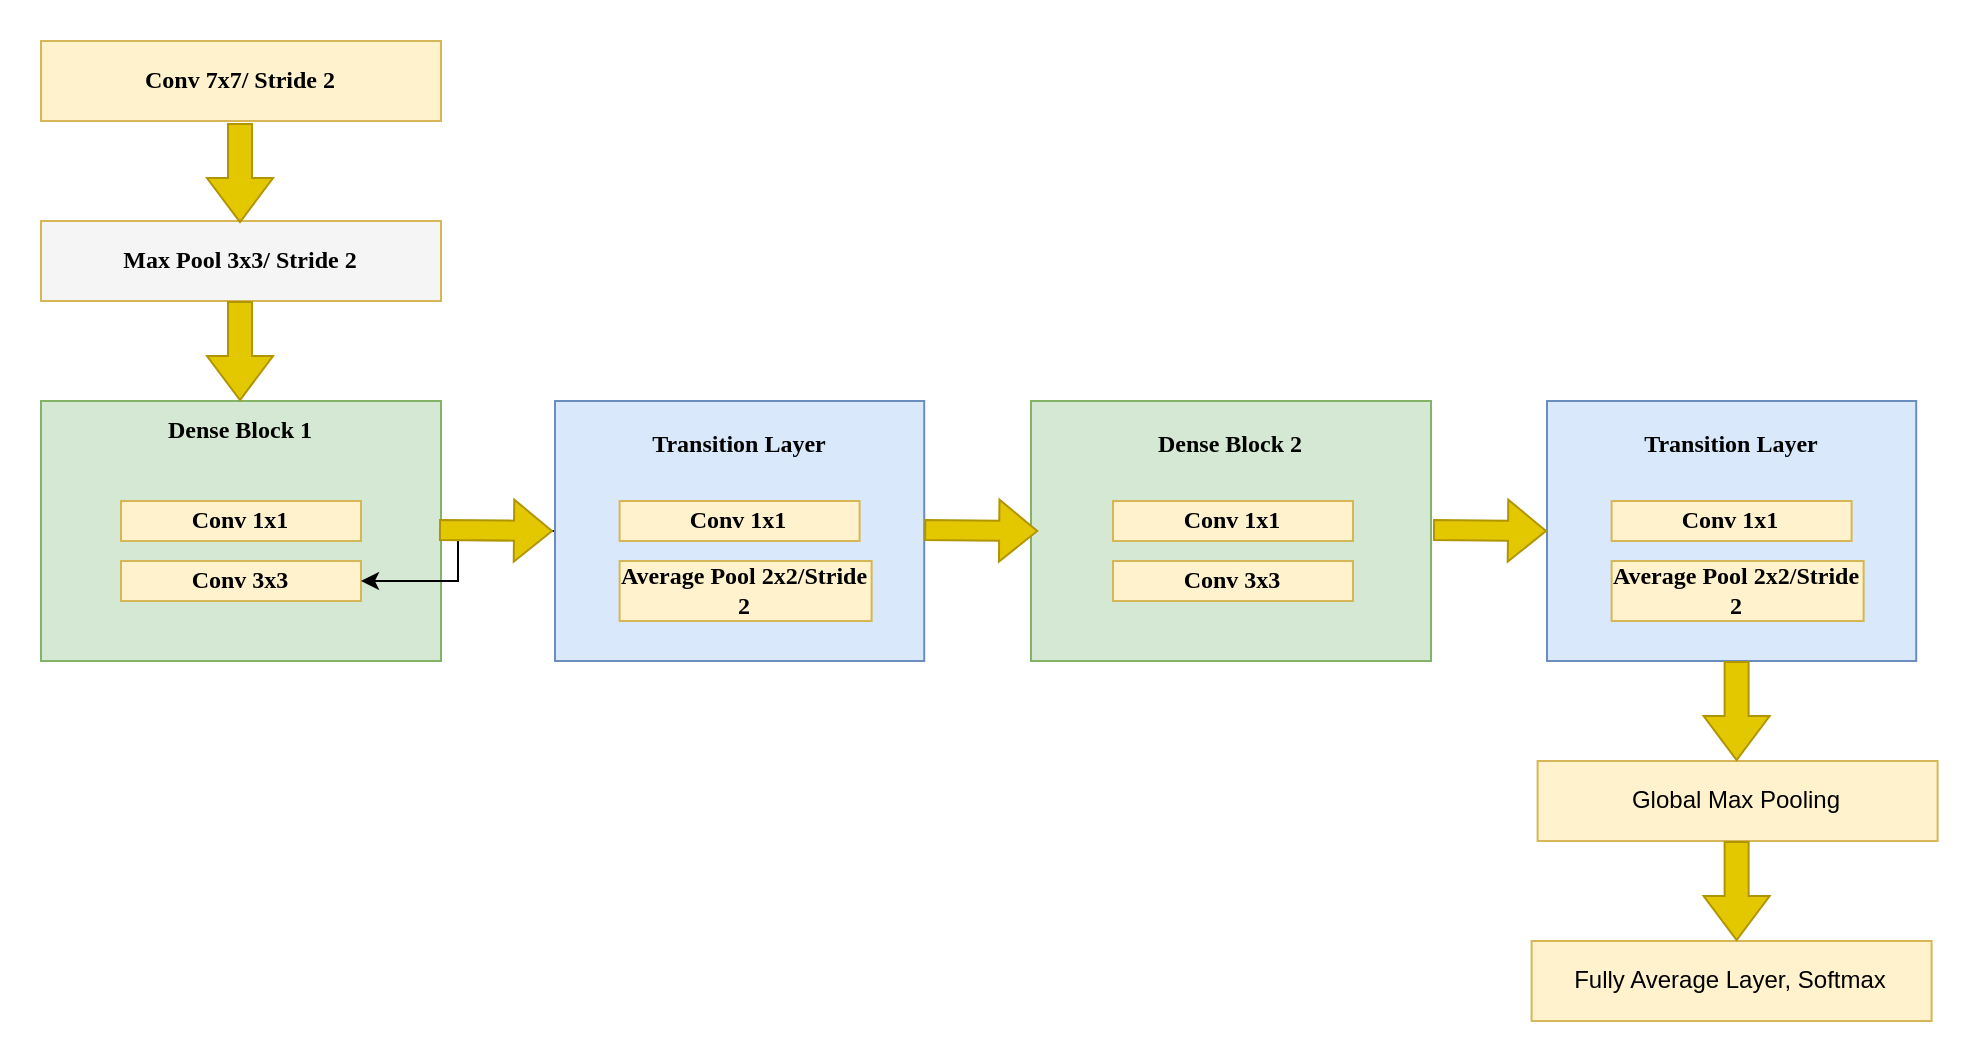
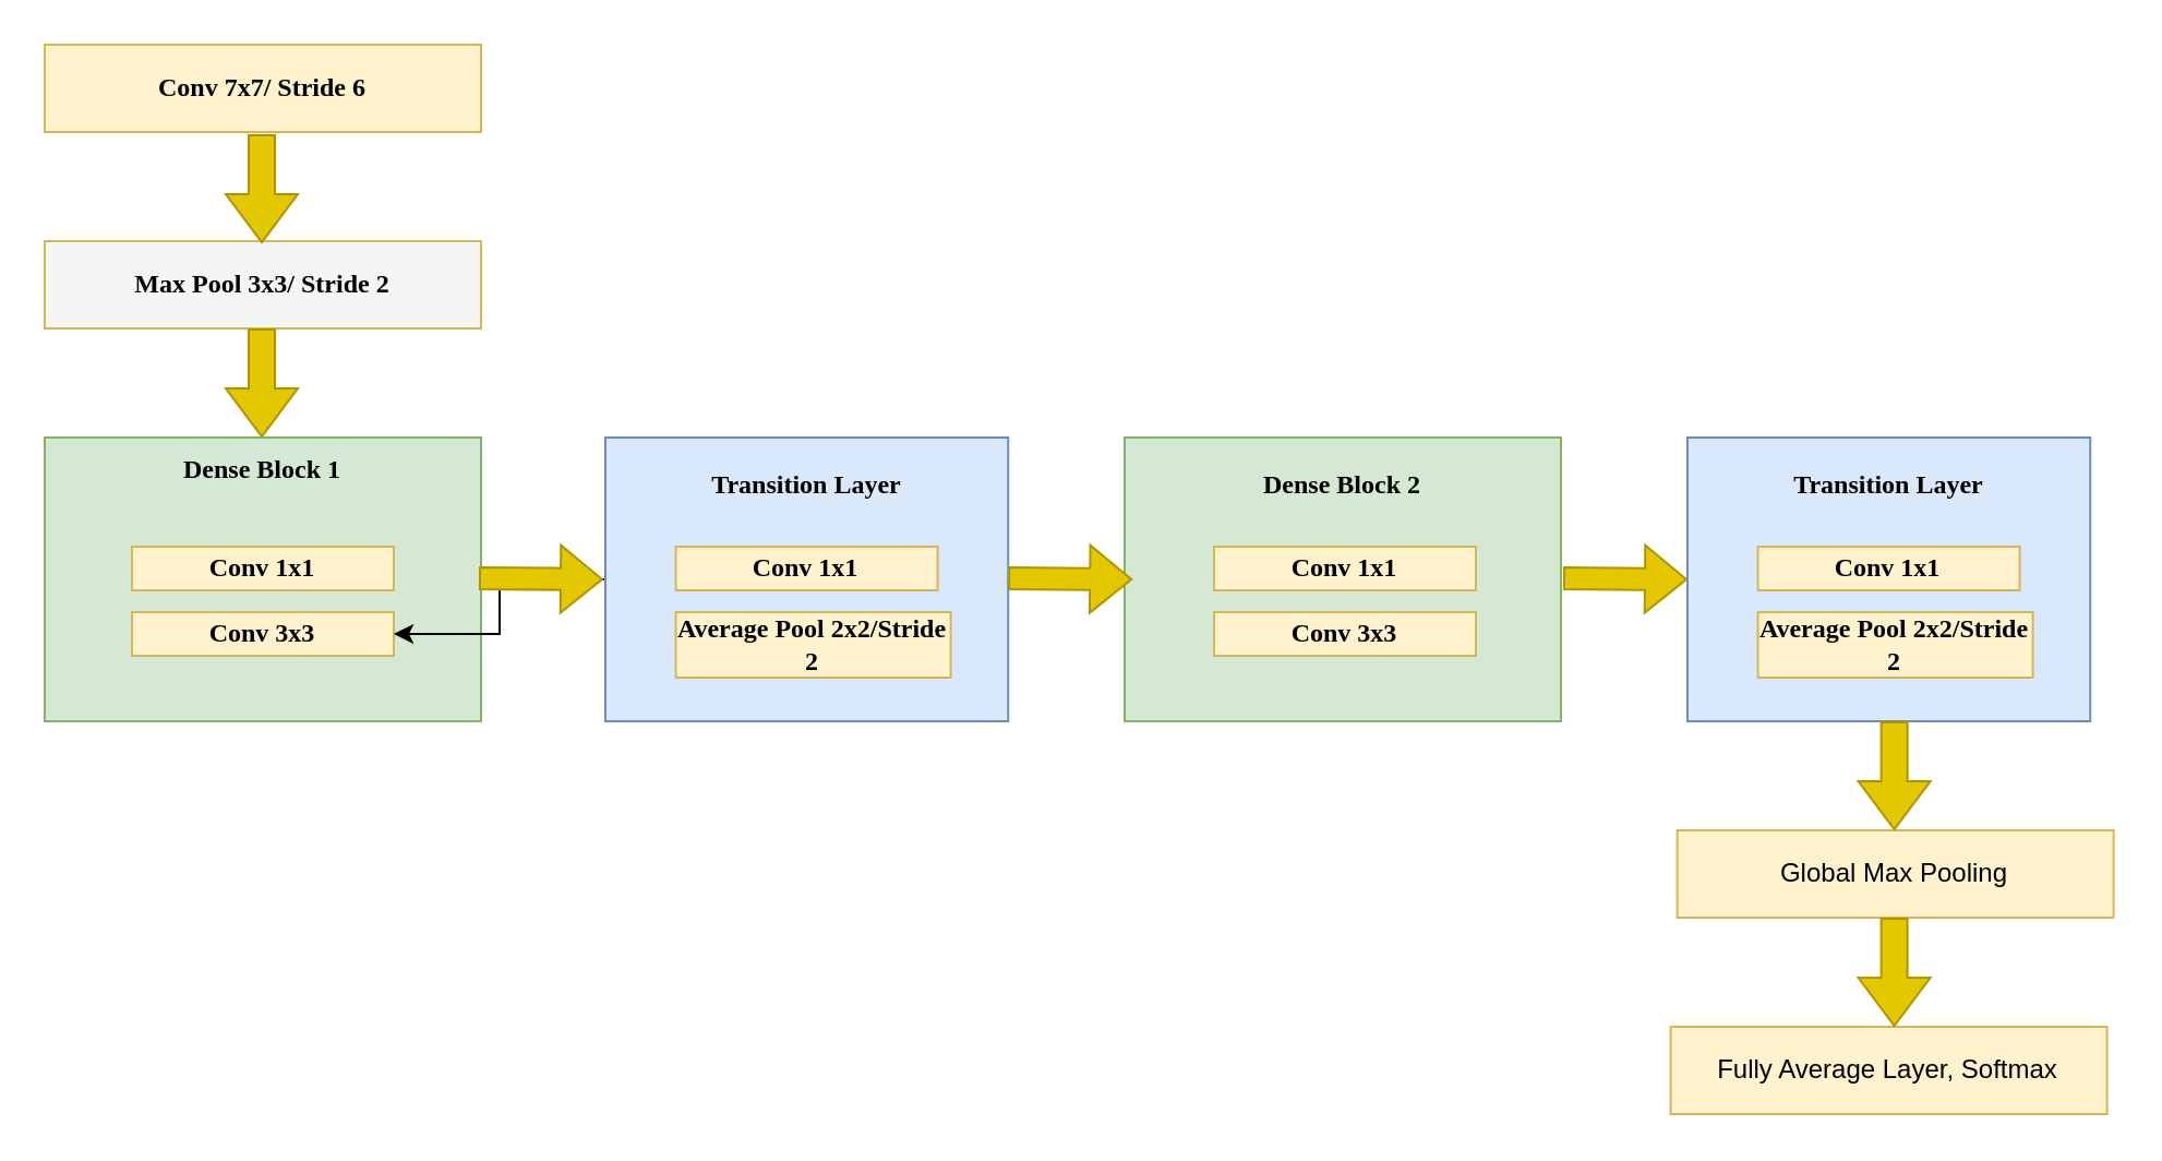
  <mxCell id="0" />
  <mxCell id="1" parent="0" />
  <mxCell id="2" value="&lt;div align=&quot;center&quot;&gt;&lt;font face=&quot;Comic Sans MS&quot;&gt;&lt;b&gt;Dense Block 1&lt;/b&gt;&lt;/font&gt;&lt;/div&gt;&lt;div align=&quot;center&quot;&gt;&lt;font face=&quot;Comic Sans MS&quot;&gt;&lt;b&gt;&lt;br&gt;&lt;/b&gt;&lt;/font&gt;&lt;/div&gt;&lt;div align=&quot;center&quot;&gt;&lt;font face=&quot;Comic Sans MS&quot;&gt;&lt;b&gt;&lt;br&gt;&lt;/b&gt;&lt;/font&gt;&lt;/div&gt;&lt;div align=&quot;center&quot;&gt;&lt;font face=&quot;Comic Sans MS&quot;&gt;&lt;b&gt;&lt;br&gt;&lt;/b&gt;&lt;/font&gt;&lt;/div&gt;&lt;div align=&quot;center&quot;&gt;&lt;font face=&quot;Comic Sans MS&quot;&gt;&lt;b&gt;&lt;br&gt;&lt;/b&gt;&lt;/font&gt;&lt;/div&gt;&lt;div align=&quot;center&quot;&gt;&lt;font face=&quot;Comic Sans MS&quot;&gt;&lt;b&gt;&lt;br&gt;&lt;/b&gt;&lt;/font&gt;&lt;/div&gt;&lt;div align=&quot;center&quot;&gt;&lt;font face=&quot;Comic Sans MS&quot;&gt;&lt;b&gt;&lt;br&gt;&lt;/b&gt;&lt;/font&gt;&lt;/div&gt;&amp;nbsp;&amp;nbsp;&amp;nbsp;&amp;nbsp;&amp;nbsp;&amp;nbsp;&amp;nbsp;&amp;nbsp;&amp;nbsp;&amp;nbsp;&amp;nbsp;&amp;nbsp;&amp;nbsp;&amp;nbsp;&amp;nbsp;&amp;nbsp;&amp;nbsp;&amp;nbsp;&amp;nbsp;&amp;nbsp;&amp;nbsp;&amp;nbsp;&amp;nbsp;&amp;nbsp;&amp;nbsp;&amp;nbsp;&amp;nbsp;&amp;nbsp;&amp;nbsp;&amp;nbsp;&amp;nbsp;&amp;nbsp;&amp;nbsp;&amp;nbsp;&amp;nbsp;&amp;nbsp;&amp;nbsp;&amp;nbsp;&amp;nbsp;&amp;nbsp;&amp;nbsp;&amp;nbsp;&amp;nbsp;&amp;nbsp;&amp;nbsp;&amp;nbsp;&amp;nbsp;&amp;nbsp;&amp;nbsp;&amp;nbsp;&amp;nbsp;&amp;nbsp; " style="rounded=0;whiteSpace=wrap;html=1;fillColor=#d5e8d4;strokeColor=#82b366;shadow=0;sketch=0;glass=0;rotation=0;backgroundOutline=1;align=center;" vertex="1" parent="1"><mxGeometry x="20" y="200" width="200" height="130" as="geometry" /></mxCell>
  <mxCell id="3" value="&lt;b&gt;&lt;font face=&quot;Comic Sans MS&quot;&gt;Conv 1x1&lt;/font&gt;&lt;/b&gt;" style="rounded=0;whiteSpace=wrap;html=1;fillColor=#fff2cc;strokeColor=#d6b656;" vertex="1" parent="1"><mxGeometry x="60" y="250" width="120" height="20" as="geometry" /></mxCell>
  <mxCell id="4" value="&lt;b&gt;&lt;font face=&quot;Comic Sans MS&quot;&gt;Conv 3x3&lt;/font&gt;&lt;/b&gt;" style="rounded=0;whiteSpace=wrap;html=1;fillColor=#fff2cc;strokeColor=#d6b656;" vertex="1" parent="1"><mxGeometry x="60" y="280" width="120" height="20" as="geometry" /></mxCell>
  <mxCell id="5" value="" style="edgeStyle=orthogonalEdgeStyle;rounded=0;orthogonalLoop=1;jettySize=auto;html=1;fontFamily=Comic Sans MS;" edge="1" parent="1" source="6" target="4"><mxGeometry relative="1" as="geometry" /></mxCell>
  <mxCell id="6" value="&lt;blockquote&gt;&lt;b&gt;&lt;font face=&quot;Comic Sans MS&quot;&gt;Transition Layer&lt;br&gt;&lt;br&gt;&lt;br&gt;&lt;br&gt;&lt;br&gt;&lt;br&gt;&lt;br&gt;&lt;/font&gt;&lt;/b&gt;&lt;/blockquote&gt;" style="rounded=0;whiteSpace=wrap;html=1;fillColor=#dae8fc;strokeColor=#6c8ebf;shadow=0;sketch=0;glass=0;rotation=0;backgroundOutline=1;align=center;" vertex="1" parent="1"><mxGeometry x="277" y="200" width="184.61" height="130" as="geometry" /></mxCell>
  <mxCell id="7" value="&lt;b&gt;&lt;font face=&quot;Comic Sans MS&quot;&gt;Conv 1x1&lt;/font&gt;&lt;/b&gt;" style="rounded=0;whiteSpace=wrap;html=1;fillColor=#fff2cc;strokeColor=#d6b656;" vertex="1" parent="1"><mxGeometry x="309.31" y="250" width="120" height="20" as="geometry" /></mxCell>
  <mxCell id="8" value="&lt;b&gt;&lt;font face=&quot;Comic Sans MS&quot;&gt;Average Pool 2x2/Stride 2&lt;/font&gt;&lt;/b&gt;" style="rounded=0;whiteSpace=wrap;html=1;fillColor=#fff2cc;strokeColor=#d6b656;" vertex="1" parent="1"><mxGeometry x="309.31" y="280" width="126" height="30" as="geometry" /></mxCell>
  <mxCell id="9" value="&lt;div align=&quot;center&quot;&gt;&lt;font face=&quot;Comic Sans MS&quot;&gt;&lt;b&gt;Dense Block 2&lt;br&gt;&lt;/b&gt;&lt;/font&gt;&lt;/div&gt;&lt;div align=&quot;center&quot;&gt;&lt;font face=&quot;Comic Sans MS&quot;&gt;&lt;b&gt;&lt;br&gt;&lt;/b&gt;&lt;/font&gt;&lt;/div&gt;&lt;div align=&quot;center&quot;&gt;&lt;font face=&quot;Comic Sans MS&quot;&gt;&lt;b&gt;&lt;br&gt;&lt;/b&gt;&lt;/font&gt;&lt;/div&gt;&lt;div align=&quot;center&quot;&gt;&lt;font face=&quot;Comic Sans MS&quot;&gt;&lt;b&gt;&lt;br&gt;&lt;/b&gt;&lt;/font&gt;&lt;/div&gt;&lt;div align=&quot;center&quot;&gt;&lt;font face=&quot;Comic Sans MS&quot;&gt;&lt;b&gt;&lt;br&gt;&lt;/b&gt;&lt;/font&gt;&lt;/div&gt;&lt;div align=&quot;center&quot;&gt;&lt;font face=&quot;Comic Sans MS&quot;&gt;&lt;b&gt;&lt;br&gt;&lt;/b&gt;&lt;/font&gt;&lt;/div&gt;&lt;div align=&quot;center&quot;&gt;&lt;font face=&quot;Comic Sans MS&quot;&gt;&lt;b&gt;&lt;br&gt;&lt;/b&gt;&lt;/font&gt;&lt;/div&gt;" style="rounded=0;whiteSpace=wrap;html=1;fillColor=#d5e8d4;strokeColor=#82b366;shadow=0;sketch=0;glass=0;rotation=0;backgroundOutline=1;align=center;" vertex="1" parent="1"><mxGeometry x="515" y="200" width="200" height="130" as="geometry" /></mxCell>
  <mxCell id="10" value="&lt;b&gt;&lt;font face=&quot;Comic Sans MS&quot;&gt;Conv 1x1&lt;/font&gt;&lt;/b&gt;" style="rounded=0;whiteSpace=wrap;html=1;fillColor=#fff2cc;strokeColor=#d6b656;" vertex="1" parent="1"><mxGeometry x="556" y="250" width="120" height="20" as="geometry" /></mxCell>
  <mxCell id="11" value="&lt;b&gt;&lt;font face=&quot;Comic Sans MS&quot;&gt;Conv 3x3&lt;/font&gt;&lt;/b&gt;" style="rounded=0;whiteSpace=wrap;html=1;fillColor=#fff2cc;strokeColor=#d6b656;" vertex="1" parent="1"><mxGeometry x="556" y="280" width="120" height="20" as="geometry" /></mxCell>
  <mxCell id="12" value="&lt;blockquote&gt;&lt;b&gt;&lt;font face=&quot;Comic Sans MS&quot;&gt;Transition Layer&lt;br&gt;&lt;br&gt;&lt;br&gt;&lt;br&gt;&lt;br&gt;&lt;br&gt;&lt;br&gt;&lt;/font&gt;&lt;/b&gt;&lt;/blockquote&gt;" style="rounded=0;whiteSpace=wrap;html=1;fillColor=#dae8fc;strokeColor=#6c8ebf;shadow=0;sketch=0;glass=0;rotation=0;backgroundOutline=1;align=center;" vertex="1" parent="1"><mxGeometry x="773" y="200" width="184.61" height="130" as="geometry" /></mxCell>
  <mxCell id="13" value="&lt;b&gt;&lt;font face=&quot;Comic Sans MS&quot;&gt;Conv 1x1&lt;/font&gt;&lt;/b&gt;" style="rounded=0;whiteSpace=wrap;html=1;fillColor=#fff2cc;strokeColor=#d6b656;" vertex="1" parent="1"><mxGeometry x="805.31" y="250" width="120" height="20" as="geometry" /></mxCell>
  <mxCell id="14" value="&lt;b&gt;&lt;font face=&quot;Comic Sans MS&quot;&gt;Average Pool 2x2/Stride 2&lt;/font&gt;&lt;/b&gt;" style="rounded=0;whiteSpace=wrap;html=1;fillColor=#fff2cc;strokeColor=#d6b656;" vertex="1" parent="1"><mxGeometry x="805.31" y="280" width="126" height="30" as="geometry" /></mxCell>
  <mxCell id="15" value="" style="shape=flexArrow;endArrow=classic;html=1;rounded=0;fontFamily=Comic Sans MS;fillColor=#e3c800;strokeColor=#B09500;" edge="1" parent="1"><mxGeometry width="50" height="50" relative="1" as="geometry"><mxPoint x="219" y="264.5" as="sourcePoint" /><mxPoint x="276" y="265" as="targetPoint" /></mxGeometry></mxCell>
  <mxCell id="16" value="" style="shape=flexArrow;endArrow=classic;html=1;rounded=0;fontFamily=Comic Sans MS;fillColor=#e3c800;strokeColor=#B09500;" edge="1" parent="1"><mxGeometry width="50" height="50" relative="1" as="geometry"><mxPoint x="461.61" y="264.5" as="sourcePoint" /><mxPoint x="518.61" y="265" as="targetPoint" /></mxGeometry></mxCell>
  <mxCell id="17" value="" style="shape=flexArrow;endArrow=classic;html=1;rounded=0;fontFamily=Comic Sans MS;fillColor=#e3c800;strokeColor=#B09500;" edge="1" parent="1"><mxGeometry width="50" height="50" relative="1" as="geometry"><mxPoint x="716" y="264.5" as="sourcePoint" /><mxPoint x="773" y="265" as="targetPoint" /></mxGeometry></mxCell>
  <mxCell id="18" value="&lt;b&gt;&lt;font face=&quot;Comic Sans MS&quot;&gt;Max Pool 3x3/ Stride 2&lt;/font&gt;&lt;/b&gt;" style="rounded=0;whiteSpace=wrap;html=1;fillColor=#f5f5f5;strokeColor=#d6b656;" vertex="1" parent="1"><mxGeometry x="20" y="110" width="200" height="40" as="geometry" /></mxCell>
- <mxCell id="19" value="&lt;b&gt;&lt;font face=&quot;Comic Sans MS&quot;&gt;Conv 7x7/ Stride 2&lt;/font&gt;&lt;/b&gt;" style="rounded=0;whiteSpace=wrap;html=1;fillColor=#fff2cc;strokeColor=#d6b656;" vertex="1" parent="1"><mxGeometry x="20" y="20" width="200" height="40" as="geometry" /></mxCell>
+ <mxCell id="19" value="&lt;b&gt;&lt;font face=&quot;Comic Sans MS&quot;&gt;Conv 7x7/ Stride 6&lt;/font&gt;&lt;/b&gt;" style="rounded=0;whiteSpace=wrap;html=1;fillColor=#fff2cc;strokeColor=#d6b656;" vertex="1" parent="1"><mxGeometry x="20" y="20" width="200" height="40" as="geometry" /></mxCell>
  <mxCell id="20" value="" style="shape=flexArrow;endArrow=classic;html=1;rounded=0;fontFamily=Comic Sans MS;fillColor=#e3c800;strokeColor=#B09500;width=12;endSize=6.98;" edge="1" parent="1"><mxGeometry width="50" height="50" relative="1" as="geometry"><mxPoint x="119.5" y="61" as="sourcePoint" /><mxPoint x="119.5" y="111" as="targetPoint" /></mxGeometry></mxCell>
  <mxCell id="21" value="" style="shape=flexArrow;endArrow=classic;html=1;rounded=0;fontFamily=Comic Sans MS;fillColor=#e3c800;strokeColor=#B09500;width=12;endSize=6.98;" edge="1" parent="1"><mxGeometry width="50" height="50" relative="1" as="geometry"><mxPoint x="119.5" y="150" as="sourcePoint" /><mxPoint x="119.5" y="200" as="targetPoint" /></mxGeometry></mxCell>
  <mxCell id="22" value="Global Max Pooling" style="rounded=0;whiteSpace=wrap;html=1;fillColor=#fff2cc;strokeColor=#d6b656;" vertex="1" parent="1"><mxGeometry x="768.31" y="380" width="200" height="40" as="geometry" /></mxCell>
  <mxCell id="23" value="Fully Average Layer, Softmax" style="rounded=0;whiteSpace=wrap;html=1;fillColor=#fff2cc;strokeColor=#d6b656;" vertex="1" parent="1"><mxGeometry x="765.3" y="470" width="200" height="40" as="geometry" /></mxCell>
  <mxCell id="24" value="" style="shape=flexArrow;endArrow=classic;html=1;rounded=0;fontFamily=Comic Sans MS;fillColor=#e3c800;strokeColor=#B09500;width=12;endSize=6.98;" edge="1" parent="1"><mxGeometry width="50" height="50" relative="1" as="geometry"><mxPoint x="867.81" y="330" as="sourcePoint" /><mxPoint x="867.81" y="380" as="targetPoint" /></mxGeometry></mxCell>
  <mxCell id="25" value="" style="shape=flexArrow;endArrow=classic;html=1;rounded=0;fontFamily=Comic Sans MS;fillColor=#e3c800;strokeColor=#B09500;width=12;endSize=6.98;" edge="1" parent="1"><mxGeometry width="50" height="50" relative="1" as="geometry"><mxPoint x="867.81" y="420" as="sourcePoint" /><mxPoint x="867.81" y="470" as="targetPoint" /></mxGeometry></mxCell>
